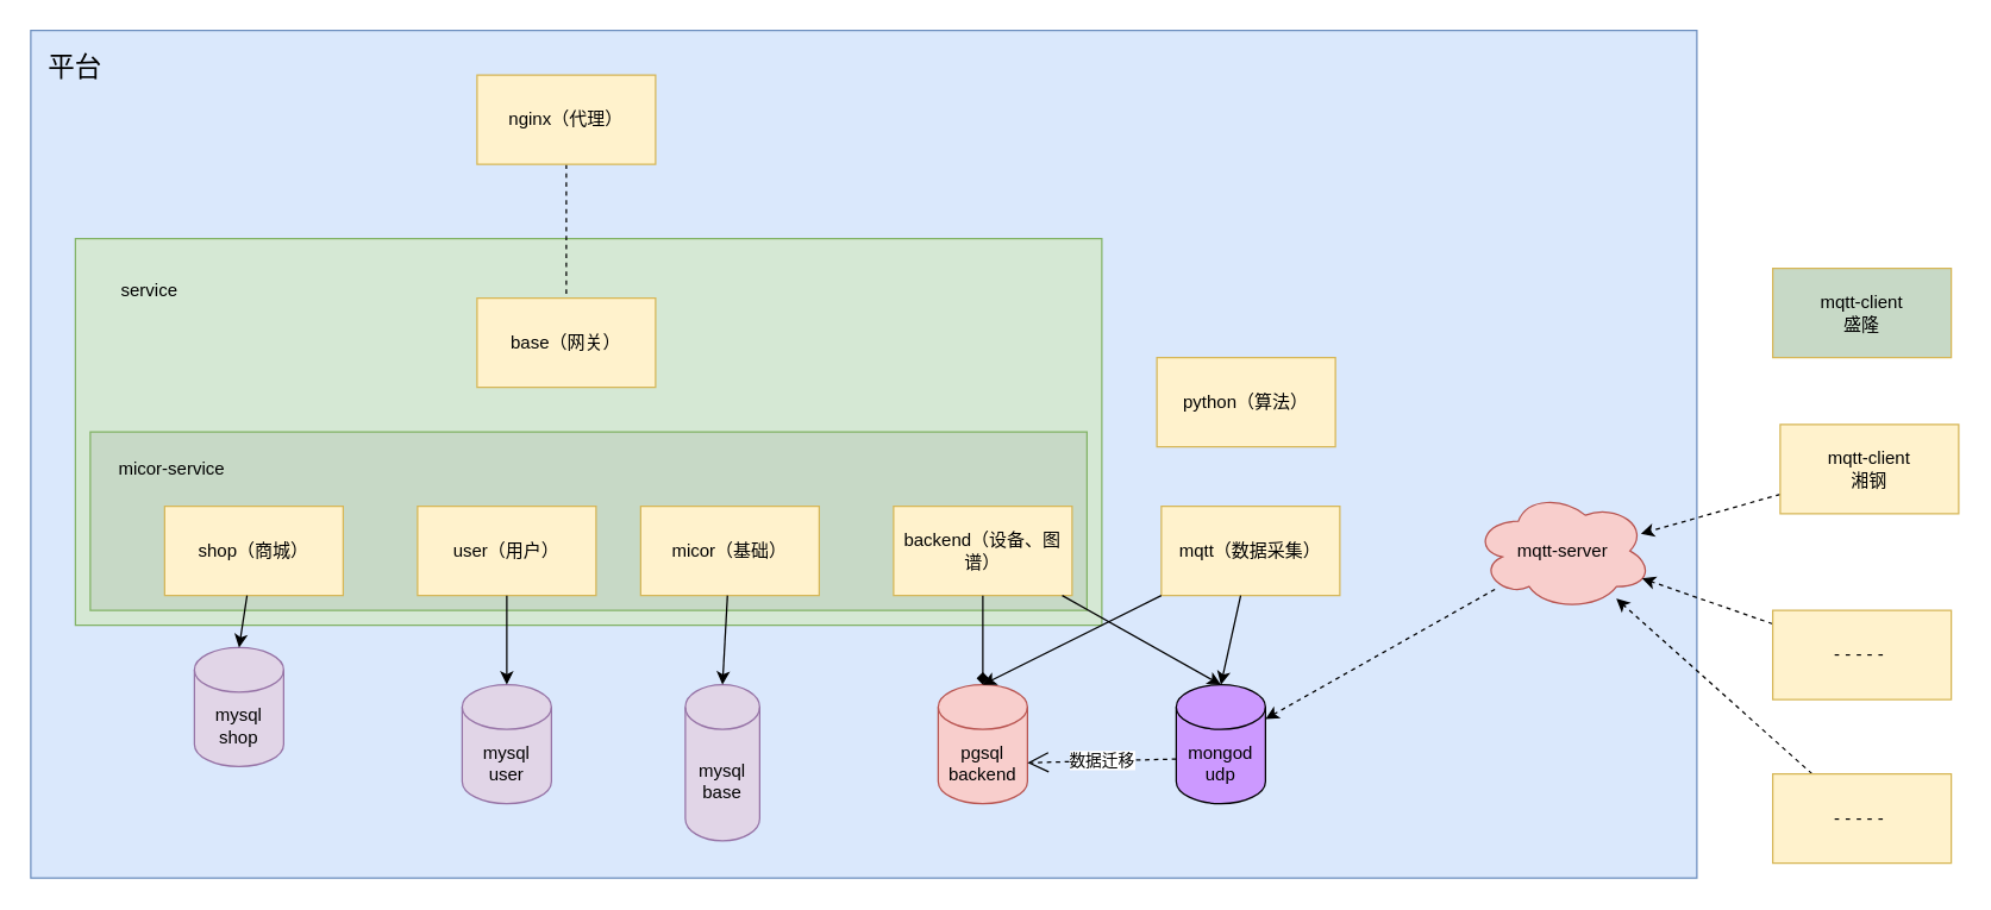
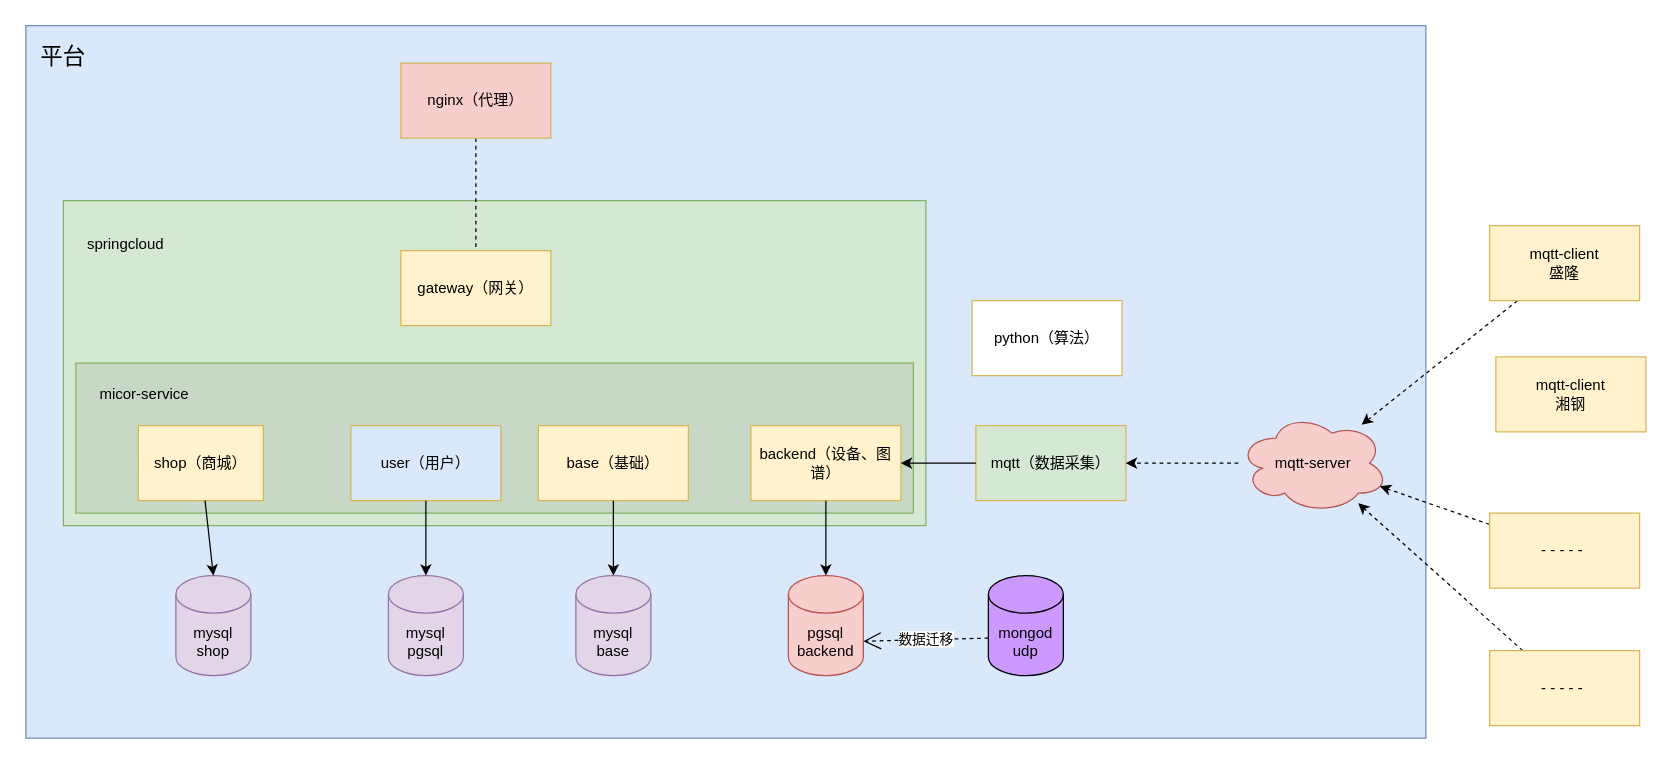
  <mxCell id="0" />
  <mxCell id="1" parent="0" />
  <mxCell id="2" value="" style="rounded=0;whiteSpace=wrap;html=1;shadow=0;glass=0;sketch=0;strokeColor=#6c8ebf;fillColor=#dae8fc;fontColor=default;" parent="1" vertex="1"><mxGeometry x="20" y="20" width="1120" height="570" as="geometry" /></mxCell>
  <mxCell id="3" value="" style="rounded=0;whiteSpace=wrap;html=1;strokeColor=#82b366;fillColor=#d5e8d4;shadow=0;sketch=0;glass=0;fontColor=default;" parent="1" vertex="1"><mxGeometry x="50" y="160" width="690" height="260" as="geometry" /></mxCell>
  <mxCell id="4" value="" style="rounded=0;whiteSpace=wrap;html=1;shadow=0;glass=0;sketch=0;strokeColor=#82b366;fillColor=#C7D9C6;fontColor=default;" parent="1" vertex="1"><mxGeometry x="60" y="290" width="670" height="120" as="geometry" /></mxCell>
- <mxCell id="5" value="mqtt（数据采集）" style="rounded=0;whiteSpace=wrap;html=1;strokeColor=#d6b656;fillColor=#fff2cc;fontColor=default;" parent="1" vertex="1"><mxGeometry x="780" y="340" width="120" height="60" as="geometry" /></mxCell>
- <mxCell id="6" value="mysql&lt;br&gt;shop" style="shape=cylinder3;whiteSpace=wrap;html=1;boundedLbl=1;backgroundOutline=1;size=15;strokeColor=#9673a6;fillColor=#e1d5e7;fontColor=default;" parent="1" vertex="1"><mxGeometry x="130" y="435" width="60" height="80" as="geometry" /></mxCell>
- <mxCell id="7" value="mysql&lt;br&gt;user" style="shape=cylinder3;whiteSpace=wrap;html=1;boundedLbl=1;backgroundOutline=1;size=15;strokeColor=#9673a6;fillColor=#e1d5e7;fontColor=default;" parent="1" vertex="1"><mxGeometry x="310" y="460" width="60" height="80" as="geometry" /></mxCell>
- <mxCell id="8" value="mysql&lt;br&gt;base" style="shape=cylinder3;whiteSpace=wrap;html=1;boundedLbl=1;backgroundOutline=1;size=15;strokeColor=#9673a6;fillColor=#e1d5e7;fontColor=default;" parent="1" vertex="1"><mxGeometry x="460" y="460" width="50" height="105" as="geometry" /></mxCell>
+ <mxCell id="5" value="mqtt（数据采集）" style="rounded=0;whiteSpace=wrap;html=1;strokeColor=#d6b656;fillColor=#d5e8d4;fontColor=default;" parent="1" vertex="1"><mxGeometry x="780" y="340" width="120" height="60" as="geometry" /></mxCell>
+ <mxCell id="6" value="mysql&lt;br&gt;shop" style="shape=cylinder3;whiteSpace=wrap;html=1;boundedLbl=1;backgroundOutline=1;size=15;strokeColor=#9673a6;fillColor=#e1d5e7;fontColor=default;" parent="1" vertex="1"><mxGeometry x="140" y="460" width="60" height="80" as="geometry" /></mxCell>
+ <mxCell id="7" value="mysql&lt;br&gt;pgsql" style="shape=cylinder3;whiteSpace=wrap;html=1;boundedLbl=1;backgroundOutline=1;size=15;strokeColor=#9673a6;fillColor=#e1d5e7;fontColor=default;" parent="1" vertex="1"><mxGeometry x="310" y="460" width="60" height="80" as="geometry" /></mxCell>
+ <mxCell id="8" value="mysql&lt;br&gt;base" style="shape=cylinder3;whiteSpace=wrap;html=1;boundedLbl=1;backgroundOutline=1;size=15;strokeColor=#9673a6;fillColor=#e1d5e7;fontColor=default;" parent="1" vertex="1"><mxGeometry x="460" y="460" width="60" height="80" as="geometry" /></mxCell>
  <mxCell id="9" value="pgsql&lt;br&gt;backend" style="shape=cylinder3;whiteSpace=wrap;html=1;boundedLbl=1;backgroundOutline=1;size=15;strokeColor=#b85450;fillColor=#f8cecc;" parent="1" vertex="1"><mxGeometry x="630" y="460" width="60" height="80" as="geometry" /></mxCell>
  <mxCell id="10" value="mongod&lt;br&gt;udp" style="shape=cylinder3;whiteSpace=wrap;html=1;boundedLbl=1;backgroundOutline=1;size=15;fontColor=default;strokeColor=default;fillColor=#CC99FF;" parent="1" vertex="1"><mxGeometry x="790" y="460" width="60" height="80" as="geometry" /></mxCell>
- <mxCell id="11" style="edgeStyle=none;rounded=0;orthogonalLoop=1;jettySize=auto;html=1;dashed=1;labelBackgroundColor=default;fontColor=default;strokeColor=default;" parent="1" source="12" target="10" edge="1"><mxGeometry relative="1" as="geometry" /></mxCell>
+ <mxCell id="11" style="edgeStyle=none;rounded=0;orthogonalLoop=1;jettySize=auto;html=1;entryX=1;entryY=0.5;entryDx=0;entryDy=0;dashed=1;labelBackgroundColor=default;fontColor=default;strokeColor=default;" parent="1" source="12" target="5" edge="1"><mxGeometry relative="1" as="geometry" /></mxCell>
  <mxCell id="12" value="mqtt-server" style="ellipse;shape=cloud;whiteSpace=wrap;html=1;strokeColor=#b85450;fillColor=#f8cecc;fontColor=default;" parent="1" vertex="1"><mxGeometry x="990" y="330" width="120" height="80" as="geometry" /></mxCell>
- <mxCell id="14" value="mqtt-client&lt;br&gt;盛隆" style="rounded=0;whiteSpace=wrap;html=1;strokeColor=#d6b656;fillColor=#c7d9c6;fontColor=default;" parent="1" vertex="1"><mxGeometry x="1191" y="180" width="120" height="60" as="geometry" /></mxCell>
- <mxCell id="15" style="edgeStyle=none;rounded=0;orthogonalLoop=1;jettySize=auto;html=1;entryX=0.936;entryY=0.356;entryDx=0;entryDy=0;entryPerimeter=0;labelBackgroundColor=default;fontColor=default;strokeColor=default;dashed=1;" parent="1" source="16" target="12" edge="1"><mxGeometry relative="1" as="geometry" /></mxCell>
+ <mxCell id="13" style="edgeStyle=none;rounded=0;orthogonalLoop=1;jettySize=auto;html=1;labelBackgroundColor=default;fontColor=default;strokeColor=default;dashed=1;" parent="1" source="14" target="12" edge="1"><mxGeometry relative="1" as="geometry" /></mxCell>
+ <mxCell id="14" value="mqtt-client&lt;br&gt;盛隆" style="rounded=0;whiteSpace=wrap;html=1;strokeColor=#d6b656;fillColor=#fff2cc;fontColor=default;" parent="1" vertex="1"><mxGeometry x="1191" y="180" width="120" height="60" as="geometry" /></mxCell>
  <mxCell id="16" value="mqtt-client&lt;br&gt;湘钢" style="rounded=0;whiteSpace=wrap;html=1;strokeColor=#d6b656;fillColor=#fff2cc;fontColor=default;" parent="1" vertex="1"><mxGeometry x="1196" y="285" width="120" height="60" as="geometry" /></mxCell>
  <mxCell id="17" style="edgeStyle=none;rounded=0;orthogonalLoop=1;jettySize=auto;html=1;labelBackgroundColor=default;fontColor=default;strokeColor=default;dashed=1;" parent="1" source="18" target="12" edge="1"><mxGeometry relative="1" as="geometry" /></mxCell>
  <mxCell id="18" value="- - - - -&amp;nbsp;" style="rounded=0;whiteSpace=wrap;html=1;strokeColor=#d6b656;fillColor=#fff2cc;fontColor=default;" parent="1" vertex="1"><mxGeometry x="1191" y="410" width="120" height="60" as="geometry" /></mxCell>
  <mxCell id="19" style="edgeStyle=none;rounded=0;orthogonalLoop=1;jettySize=auto;html=1;labelBackgroundColor=default;fontColor=default;strokeColor=default;dashed=1;" parent="1" source="20" target="12" edge="1"><mxGeometry relative="1" as="geometry" /></mxCell>
  <mxCell id="20" value="- - - - -&amp;nbsp;" style="rounded=0;whiteSpace=wrap;html=1;strokeColor=#d6b656;fillColor=#fff2cc;fontColor=default;" parent="1" vertex="1"><mxGeometry x="1191" y="520" width="120" height="60" as="geometry" /></mxCell>
  <mxCell id="21" value="backend（设备、图谱）" style="rounded=0;whiteSpace=wrap;html=1;fillColor=#fff2cc;strokeColor=#d6b656;fontColor=default;" parent="1" vertex="1"><mxGeometry x="600" y="340" width="120" height="60" as="geometry" /></mxCell>
- <mxCell id="22" value="micor（基础）" style="rounded=0;whiteSpace=wrap;html=1;fillColor=#fff2cc;strokeColor=#d6b656;fontColor=default;" parent="1" vertex="1"><mxGeometry x="430" y="340" width="120" height="60" as="geometry" /></mxCell>
- <mxCell id="23" value="user（用户）" style="rounded=0;whiteSpace=wrap;html=1;fillColor=#fff2cc;strokeColor=#d6b656;fontColor=default;" parent="1" vertex="1"><mxGeometry x="280" y="340" width="120" height="60" as="geometry" /></mxCell>
- <mxCell id="24" value="shop（商城）" style="rounded=0;whiteSpace=wrap;html=1;fillColor=#fff2cc;strokeColor=#d6b656;fontColor=default;" parent="1" vertex="1"><mxGeometry x="110" y="340" width="120" height="60" as="geometry" /></mxCell>
+ <mxCell id="22" value="base（基础）" style="rounded=0;whiteSpace=wrap;html=1;fillColor=#fff2cc;strokeColor=#d6b656;fontColor=default;" parent="1" vertex="1"><mxGeometry x="430" y="340" width="120" height="60" as="geometry" /></mxCell>
+ <mxCell id="23" value="user（用户）" style="rounded=0;whiteSpace=wrap;html=1;fillColor=#dae8fc;strokeColor=#d6b656;fontColor=default;" parent="1" vertex="1"><mxGeometry x="280" y="340" width="120" height="60" as="geometry" /></mxCell>
+ <mxCell id="24" value="shop（商城）" style="rounded=0;whiteSpace=wrap;html=1;fillColor=#fff2cc;strokeColor=#d6b656;fontColor=default;" parent="1" vertex="1"><mxGeometry x="110" y="340" width="100" height="60" as="geometry" /></mxCell>
  <mxCell id="25" style="edgeStyle=none;rounded=0;orthogonalLoop=1;jettySize=auto;html=1;entryX=0.5;entryY=0;entryDx=0;entryDy=0;entryPerimeter=0;labelBackgroundColor=default;fontColor=default;strokeColor=default;" parent="1" source="22" target="8" edge="1"><mxGeometry relative="1" as="geometry" /></mxCell>
  <mxCell id="26" style="edgeStyle=none;rounded=0;orthogonalLoop=1;jettySize=auto;html=1;entryX=0.5;entryY=0;entryDx=0;entryDy=0;entryPerimeter=0;labelBackgroundColor=default;fontColor=default;strokeColor=default;" parent="1" source="24" target="6" edge="1"><mxGeometry relative="1" as="geometry" /></mxCell>
  <mxCell id="27" style="edgeStyle=none;rounded=0;orthogonalLoop=1;jettySize=auto;html=1;entryX=0.5;entryY=0;entryDx=0;entryDy=0;entryPerimeter=0;labelBackgroundColor=default;fontColor=default;strokeColor=default;" parent="1" source="23" target="7" edge="1"><mxGeometry relative="1" as="geometry" /></mxCell>
- <mxCell id="28" style="rounded=0;orthogonalLoop=1;jettySize=auto;html=1;entryX=0.5;entryY=0;entryDx=0;entryDy=0;entryPerimeter=0;fontColor=default;strokeColor=default;labelBackgroundColor=default;endArrow=diamond;" parent="1" source="21" target="9" edge="1"><mxGeometry relative="1" as="geometry" /></mxCell>
- <mxCell id="29" style="edgeStyle=none;rounded=0;orthogonalLoop=1;jettySize=auto;html=1;entryX=0.5;entryY=0;entryDx=0;entryDy=0;entryPerimeter=0;labelBackgroundColor=default;fontColor=default;strokeColor=default;" parent="1" source="21" target="10" edge="1"><mxGeometry relative="1" as="geometry" /></mxCell>
- <mxCell id="30" style="edgeStyle=none;rounded=0;orthogonalLoop=1;jettySize=auto;html=1;labelBackgroundColor=default;fontColor=default;strokeColor=default;entryX=0.5;entryY=0;entryDx=0;entryDy=0;entryPerimeter=0;" parent="1" source="5" target="9" edge="1"><mxGeometry relative="1" as="geometry"><mxPoint x="800" y="430" as="targetPoint" /></mxGeometry></mxCell>
- <mxCell id="31" style="edgeStyle=none;rounded=0;orthogonalLoop=1;jettySize=auto;html=1;entryX=0.5;entryY=0;entryDx=0;entryDy=0;entryPerimeter=0;labelBackgroundColor=default;fontColor=default;strokeColor=default;" parent="1" source="5" target="10" edge="1"><mxGeometry relative="1" as="geometry" /></mxCell>
- <mxCell id="32" value="service" style="text;html=1;strokeColor=none;fillColor=none;align=center;verticalAlign=middle;whiteSpace=wrap;rounded=0;shadow=0;glass=0;sketch=0;fontColor=default;" parent="1" vertex="1"><mxGeometry x="70" y="180" width="60" height="30" as="geometry" /></mxCell>
- <mxCell id="33" value="base（网关）" style="rounded=0;whiteSpace=wrap;html=1;shadow=0;glass=0;sketch=0;strokeColor=#d6b656;fillColor=#fff2cc;fontColor=default;" parent="1" vertex="1"><mxGeometry x="320" y="200" width="120" height="60" as="geometry" /></mxCell>
+ <mxCell id="28" style="rounded=0;orthogonalLoop=1;jettySize=auto;html=1;entryX=0.5;entryY=0;entryDx=0;entryDy=0;entryPerimeter=0;fontColor=default;strokeColor=default;labelBackgroundColor=default;" parent="1" source="21" target="9" edge="1"><mxGeometry relative="1" as="geometry" /></mxCell>
+ <mxCell id="30" style="edgeStyle=none;rounded=0;orthogonalLoop=1;jettySize=auto;html=1;labelBackgroundColor=default;fontColor=default;strokeColor=default;" parent="1" source="5" target="21" edge="1"><mxGeometry relative="1" as="geometry"><mxPoint x="800" y="430" as="targetPoint" /></mxGeometry></mxCell>
+ <mxCell id="32" value="springcloud" style="text;html=1;strokeColor=none;fillColor=none;align=center;verticalAlign=middle;whiteSpace=wrap;rounded=0;shadow=0;glass=0;sketch=0;fontColor=default;" parent="1" vertex="1"><mxGeometry x="70" y="180" width="60" height="30" as="geometry" /></mxCell>
+ <mxCell id="33" value="gateway（网关）" style="rounded=0;whiteSpace=wrap;html=1;shadow=0;glass=0;sketch=0;strokeColor=#d6b656;fillColor=#fff2cc;fontColor=default;" parent="1" vertex="1"><mxGeometry x="320" y="200" width="120" height="60" as="geometry" /></mxCell>
  <mxCell id="34" style="edgeStyle=none;rounded=0;orthogonalLoop=1;jettySize=auto;html=1;entryX=0.5;entryY=0;entryDx=0;entryDy=0;dashed=1;labelBackgroundColor=default;fontColor=default;strokeColor=default;endArrow=none;" parent="1" source="35" target="33" edge="1"><mxGeometry relative="1" as="geometry" /></mxCell>
- <mxCell id="35" value="nginx（代理）" style="rounded=0;whiteSpace=wrap;html=1;shadow=0;glass=0;sketch=0;strokeColor=#d6b656;fillColor=#fff2cc;fontColor=default;" parent="1" vertex="1"><mxGeometry x="320" y="50" width="120" height="60" as="geometry" /></mxCell>
- <mxCell id="36" value="python（算法）" style="rounded=0;whiteSpace=wrap;html=1;shadow=0;glass=0;sketch=0;strokeColor=#d6b656;fillColor=#fff2cc;fontColor=default;" parent="1" vertex="1"><mxGeometry x="777" y="240" width="120" height="60" as="geometry" /></mxCell>
+ <mxCell id="35" value="nginx（代理）" style="rounded=0;whiteSpace=wrap;html=1;shadow=0;glass=0;sketch=0;strokeColor=#d6b656;fillColor=#f8cecc;fontColor=default;" parent="1" vertex="1"><mxGeometry x="320" y="50" width="120" height="60" as="geometry" /></mxCell>
+ <mxCell id="36" value="python（算法）" style="rounded=0;whiteSpace=wrap;html=1;shadow=0;glass=0;sketch=0;strokeColor=#d6b656;fillColor=#ffffff;fontColor=default;" parent="1" vertex="1"><mxGeometry x="777" y="240" width="120" height="60" as="geometry" /></mxCell>
  <mxCell id="37" value="micor-service" style="text;html=1;strokeColor=none;fillColor=none;align=center;verticalAlign=middle;whiteSpace=wrap;rounded=0;shadow=0;glass=0;sketch=0;fontColor=default;" parent="1" vertex="1"><mxGeometry x="70" y="300" width="90" height="30" as="geometry" /></mxCell>
  <mxCell id="38" value="平台" style="text;html=1;strokeColor=none;fillColor=none;align=center;verticalAlign=middle;whiteSpace=wrap;rounded=0;shadow=0;glass=0;sketch=0;fontColor=default;fontSize=18;" parent="1" vertex="1"><mxGeometry x="20" y="30" width="60" height="30" as="geometry" /></mxCell>
  <mxCell id="39" value="数据迁移" style="endArrow=open;endSize=12;dashed=1;html=1;rounded=0;entryX=1;entryY=0;entryDx=0;entryDy=52.5;entryPerimeter=0;" edge="1" parent="1" target="9"><mxGeometry width="160" relative="1" as="geometry"><mxPoint x="790" y="510" as="sourcePoint" /><mxPoint x="880" y="510" as="targetPoint" /></mxGeometry></mxCell>
